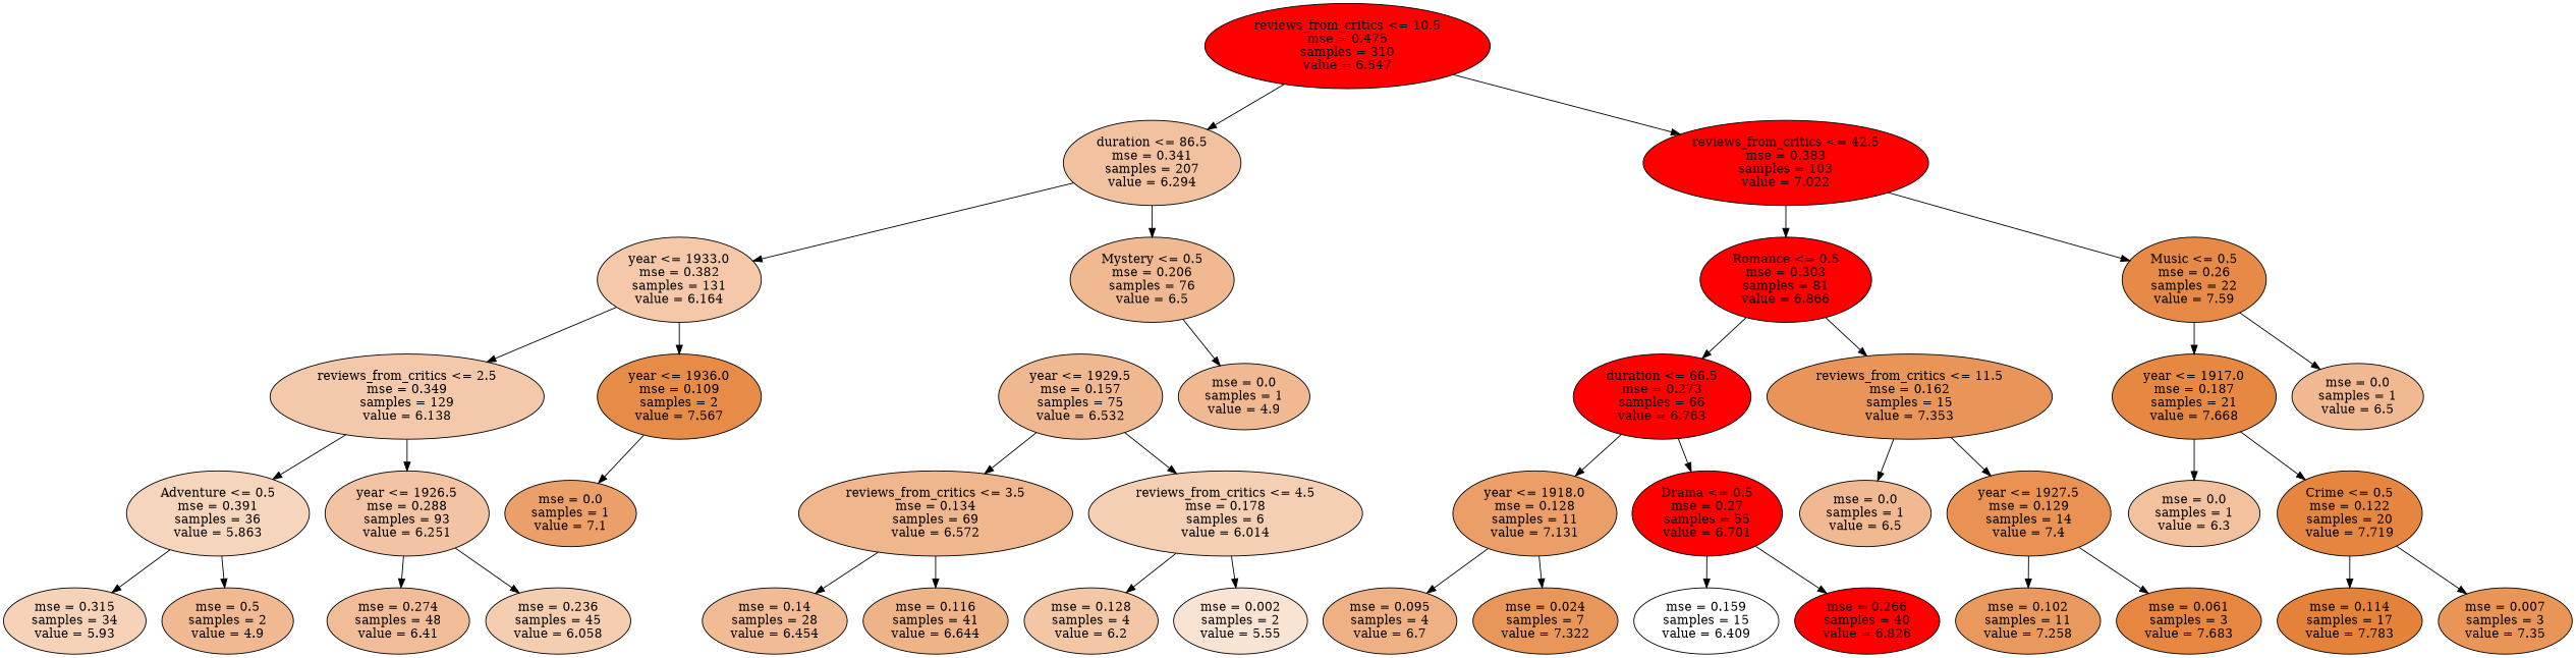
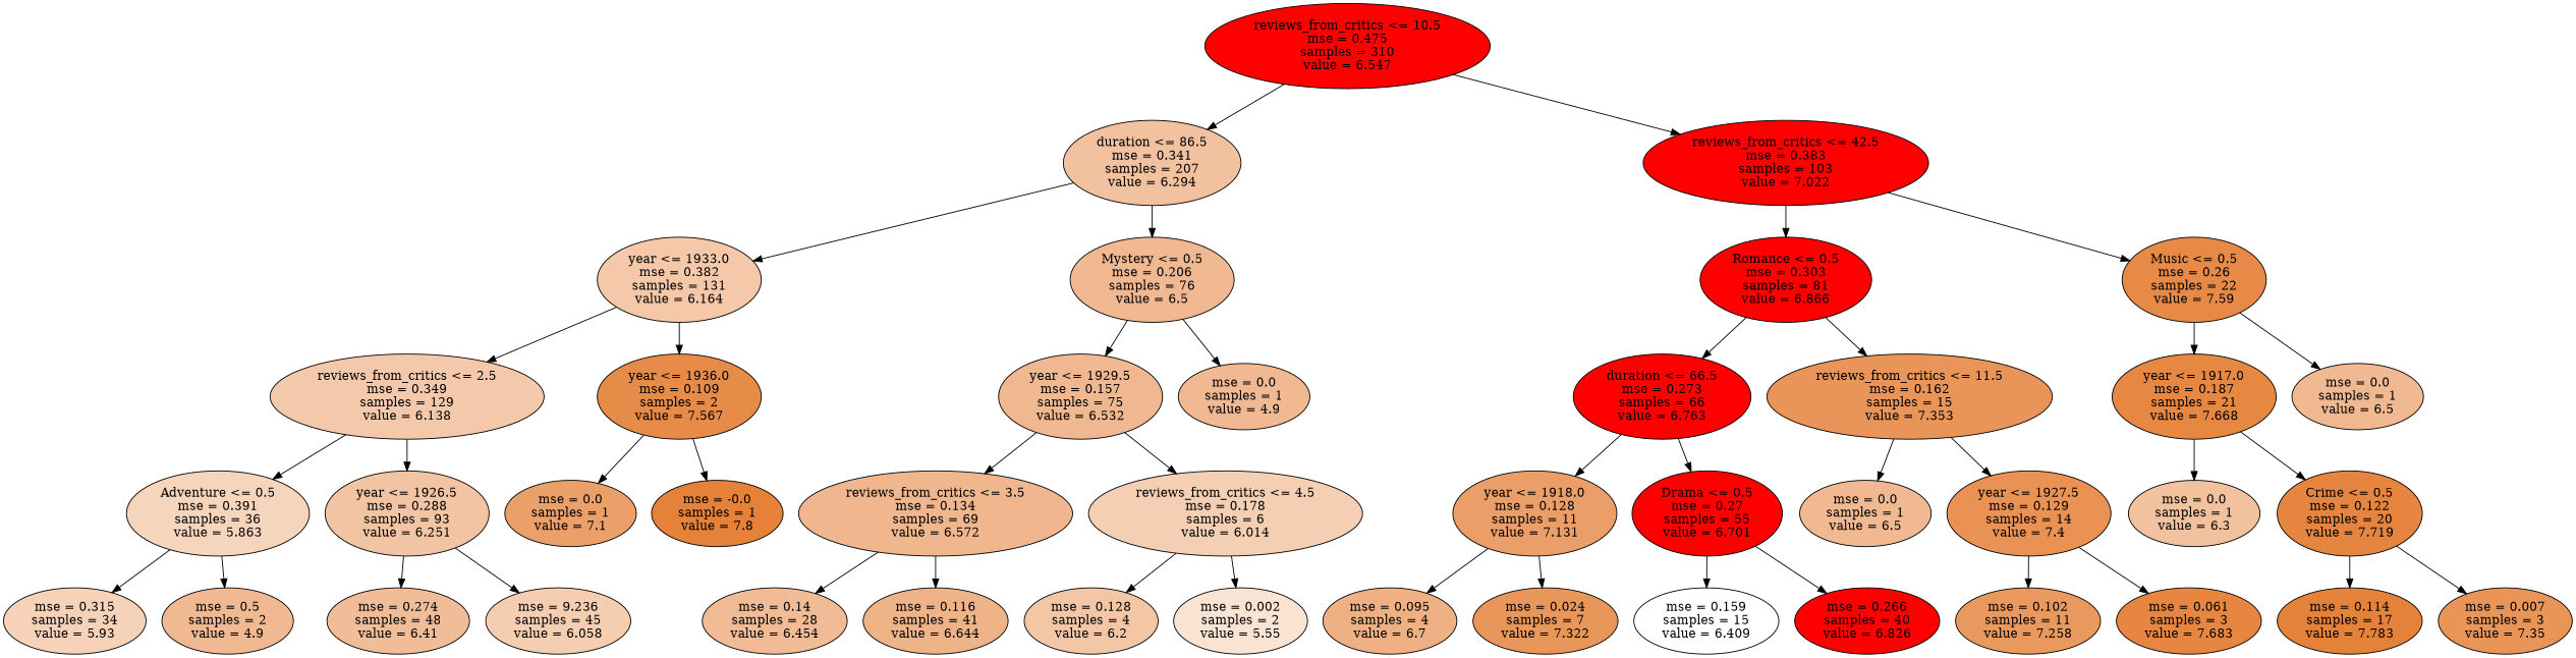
  digraph {
    fontname="DejaVu Serif"
    node [fillcolor=red fontname="DejaVu Serif" style=filled]
    edge [fontname="DejaVu Serif"]
    n1 [label="reviews_from_critics <= 10.5\nmse = 0.475\nsamples = 310\nvalue = 6.547"]
    n2 [fillcolor="#f2c2a0" label="duration <= 86.5\nmse = 0.341\nsamples = 207\nvalue = 6.294"]
    n3 [label="reviews_from_critics <= 42.5\nmse = 0.383\nsamples = 103\nvalue = 7.022"]
    n4 [fillcolor="#f4c8a9" label="year <= 1933.0\nmse = 0.382\nsamples = 131\nvalue = 6.164"]
    n5 [fillcolor="#f1b992" label="Mystery <= 0.5\nmse = 0.206\nsamples = 76\nvalue = 6.5"]
    n6 [label="Romance <= 0.5\nmse = 0.303\nsamples = 81\nvalue = 6.866"]
    n7 [fillcolor="#e78a47" label="Music <= 0.5\nmse = 0.26\nsamples = 22\nvalue = 7.59"]
    n8 [fillcolor="#f4c9ab" label="reviews_from_critics <= 2.5\nmse = 0.349\nsamples = 129\nvalue = 6.138"]
    n9 [fillcolor="#e78b49" label="year <= 1936.0\nmse = 0.109\nsamples = 2\nvalue = 7.567"]
    n10 [fillcolor="#f0b890" label="year <= 1929.5\nmse = 0.157\nsamples = 75\nvalue = 6.532"]
    n11 [fillcolor="#f1b992" label="mse = 0.0\nsamples = 1\nvalue = 4.9"]
    n12 [fillcolor="#f6d5bd" label="Adventure <= 0.5\nmse = 0.391\nsamples = 36\nvalue = 5.863"]
    n13 [fillcolor="#f3c4a3" label="year <= 1926.5\nmse = 0.288\nsamples = 93\nvalue = 6.251"]
    n14 [fillcolor="#eb9f69" label="mse = 0.0\nsamples = 1\nvalue = 7.1"]
+   n15 [fillcolor="#e58139" label="mse = -0.0\nsamples = 1\nvalue = 7.8"]
    n16 [fillcolor="#f6d2b9" label="mse = 0.315\nsamples = 34\nvalue = 5.93"]
    n17 [fillcolor="#f1b992" label="mse = 0.5\nsamples = 2\nvalue = 4.9"]
    n18 [fillcolor="#f1bd98" label="mse = 0.274\nsamples = 48\nvalue = 6.41"]
-   n19 [fillcolor="#f5cdb0" label="mse = 0.236\nsamples = 45\nvalue = 6.058"]
+   n19 [fillcolor="#f5cdb0" label="mse = 9.236\nsamples = 45\nvalue = 6.058"]
    n20 [fillcolor="#f0b68d" label="reviews_from_critics <= 3.5\nmse = 0.134\nsamples = 69\nvalue = 6.572"]
    n21 [fillcolor="#f5cfb3" label="reviews_from_critics <= 4.5\nmse = 0.178\nsamples = 6\nvalue = 6.014"]
    n22 [fillcolor="#f1bb95" label="mse = 0.14\nsamples = 28\nvalue = 6.454"]
    n23 [fillcolor="#efb388" label="mse = 0.116\nsamples = 41\nvalue = 6.644"]
    n24 [fillcolor="#f3c7a6" label="mse = 0.128\nsamples = 4\nvalue = 6.2"]
    n25 [fillcolor="#f9e3d3" label="mse = 0.002\nsamples = 2\nvalue = 5.55"]
    n26 [label="duration <= 66.5\nmse = 0.273\nsamples = 66\nvalue = 6.763"]
    n27 [fillcolor="#e99458" label="reviews_from_critics <= 11.5\nmse = 0.162\nsamples = 15\nvalue = 7.353"]
    n28 [fillcolor="#e68742" label="year <= 1917.0\nmse = 0.187\nsamples = 21\nvalue = 7.668"]
    n29 [fillcolor="#f1b992" label="mse = 0.0\nsamples = 1\nvalue = 6.5"]
    n30 [fillcolor="#eb9e67" label="year <= 1918.0\nmse = 0.128\nsamples = 11\nvalue = 7.131"]
    n31 [label="Drama <= 0.5\nmse = 0.27\nsamples = 55\nvalue = 6.701"]
    n32 [fillcolor="#f1b992" label="mse = 0.0\nsamples = 1\nvalue = 6.5"]
    n33 [fillcolor="#e99254" label="year <= 1927.5\nmse = 0.129\nsamples = 14\nvalue = 7.4"]
    n34 [fillcolor="#efb184" label="mse = 0.095\nsamples = 4\nvalue = 6.7"]
    n35 [fillcolor="#e9965a" label="mse = 0.024\nsamples = 7\nvalue = 7.322"]
    n36 [fillcolor="#ffffff" label="mse = 0.159\nsamples = 15\nvalue = 6.409"]
    n37 [label="mse = 0.266\nsamples = 40\nvalue = 6.826"]
    n38 [fillcolor="#ea995e" label="mse = 0.102\nsamples = 11\nvalue = 7.258"]
    n39 [fillcolor="#e68641" label="mse = 0.061\nsamples = 3\nvalue = 7.683"]
    n40 [fillcolor="#f2c29f" label="mse = 0.0\nsamples = 1\nvalue = 6.3"]
    n41 [fillcolor="#e6853f" label="Crime <= 0.5\nmse = 0.122\nsamples = 20\nvalue = 7.719"]
    n42 [fillcolor="#e5823a" label="mse = 0.114\nsamples = 17\nvalue = 7.783"]
    n43 [fillcolor="#e99558" label="mse = 0.007\nsamples = 3\nvalue = 7.35"]
    n1 -> n2
    n1 -> n3
    n2 -> n4
    n2 -> n5
    n3 -> n6
    n3 -> n7
    n4 -> n8
    n4 -> n9
+   n5 -> n10
    n5 -> n11
    n6 -> n26
    n6 -> n27
    n7 -> n28
    n7 -> n29
    n8 -> n12
    n8 -> n13
    n9 -> n14
+   n9 -> n15
    n10 -> n20
    n10 -> n21
    n12 -> n16
    n12 -> n17
    n13 -> n18
    n13 -> n19
    n20 -> n22
    n20 -> n23
    n21 -> n24
    n21 -> n25
    n26 -> n30
    n26 -> n31
    n27 -> n32
    n27 -> n33
    n28 -> n40
    n28 -> n41
    n30 -> n34
    n30 -> n35
    n31 -> n36
    n31 -> n37
    n33 -> n38
    n33 -> n39
    n41 -> n42
    n41 -> n43
  }
